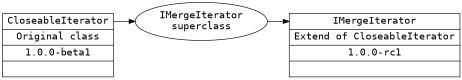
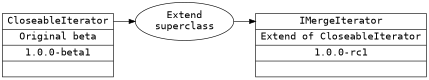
  digraph {
    fontname="DejaVu Sans Mono"
    rankdir=LR
    node [color=black fontname="DejaVu Sans Mono" fontsize=16 shape=record]
    edge [fontname="DejaVu Sans Mono" headport=f0 tailport=f0]
-   n1 [label="<f0> CloseableIterator | <f1> Original class | <f2> 1.0.0-beta1 | <f3> "]
-   n2 [label="IMergeIterator\nsuperclass" shape=oval]
+   n1 [label="<f0> CloseableIterator | <f1> Original beta | <f2> 1.0.0-beta1 | <f3> "]
+   n2 [label="Extend\nsuperclass" shape=oval]
    n3 [label="<f0> IMergeIterator | <f1> Extend of CloseableIterator | <f2> 1.0.0-rc1\n | <f3> "]
    n1 -> n2
    n2 -> n3
  }
